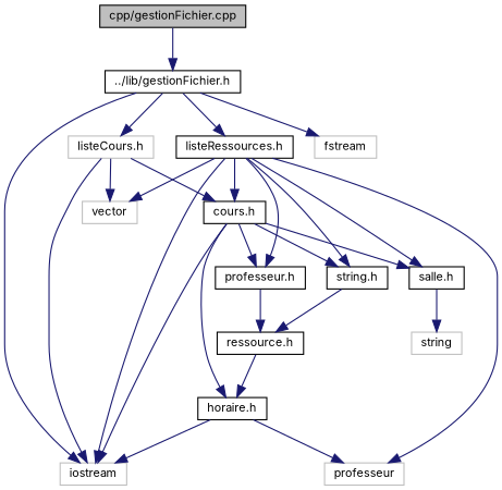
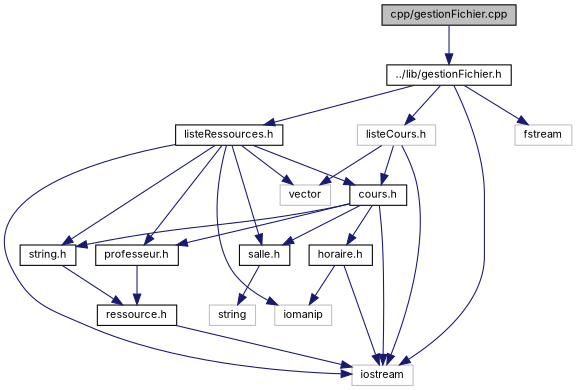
  digraph {
    fontname=Inter
    node [color=black fillcolor=white fontname=Inter fontsize=10 shape=record style=filled]
    edge [color=midnightblue fontname=Inter fontsize=10 labelfontname=Helvetica labelfontsize=10 style=solid]
    n1 [fillcolor=grey75 fontcolor=black height=0.2 label="cpp/gestionFichier.cpp" width=0.4]
    n2 [height=0.2 label="../lib/gestionFichier.h" width=0.4]
    n3 [color=grey75 height=0.2 label=iostream width=0.4]
    n4 [color=grey75 height=0.2 label="listeCours.h" width=0.4]
    n5 [height=0.2 label="listeRessources.h" width=0.4]
    n6 [color=grey75 height=0.2 label=fstream width=0.4]
    n7 [color=grey75 height=0.2 label=vector width=0.4]
    n8 [height=0.2 label="cours.h" width=0.4]
    n9 [height=0.2 label="professeur.h" width=0.4]
    n10 [height=0.2 label="salle.h" width=0.4]
    n11 [height=0.2 label="string.h" width=0.4]
-   n12 [color=grey75 height=0.2 label=professeur width=0.4]
+   n12 [color=grey75 height=0.2 label=iomanip width=0.4]
    n13 [height=0.2 label="horaire.h" width=0.4]
    n14 [height=0.2 label="ressource.h" width=0.4]
    n15 [color=grey75 height=0.2 label=string width=0.4]
    n1 -> n2
    n2 -> n3
    n2 -> n4
    n2 -> n5
    n2 -> n6
    n4 -> n3
    n4 -> n7
    n4 -> n8
    n5 -> n3
    n5 -> n7
    n5 -> n8
    n5 -> n9
    n5 -> n10
    n5 -> n11
    n5 -> n12
    n8 -> n3
    n8 -> n9
    n8 -> n10
    n8 -> n11
    n8 -> n13
    n9 -> n14
    n10 -> n15
    n11 -> n14
    n13 -> n3
    n13 -> n12
-   n14 -> n13
+   n14 -> n3
  }
